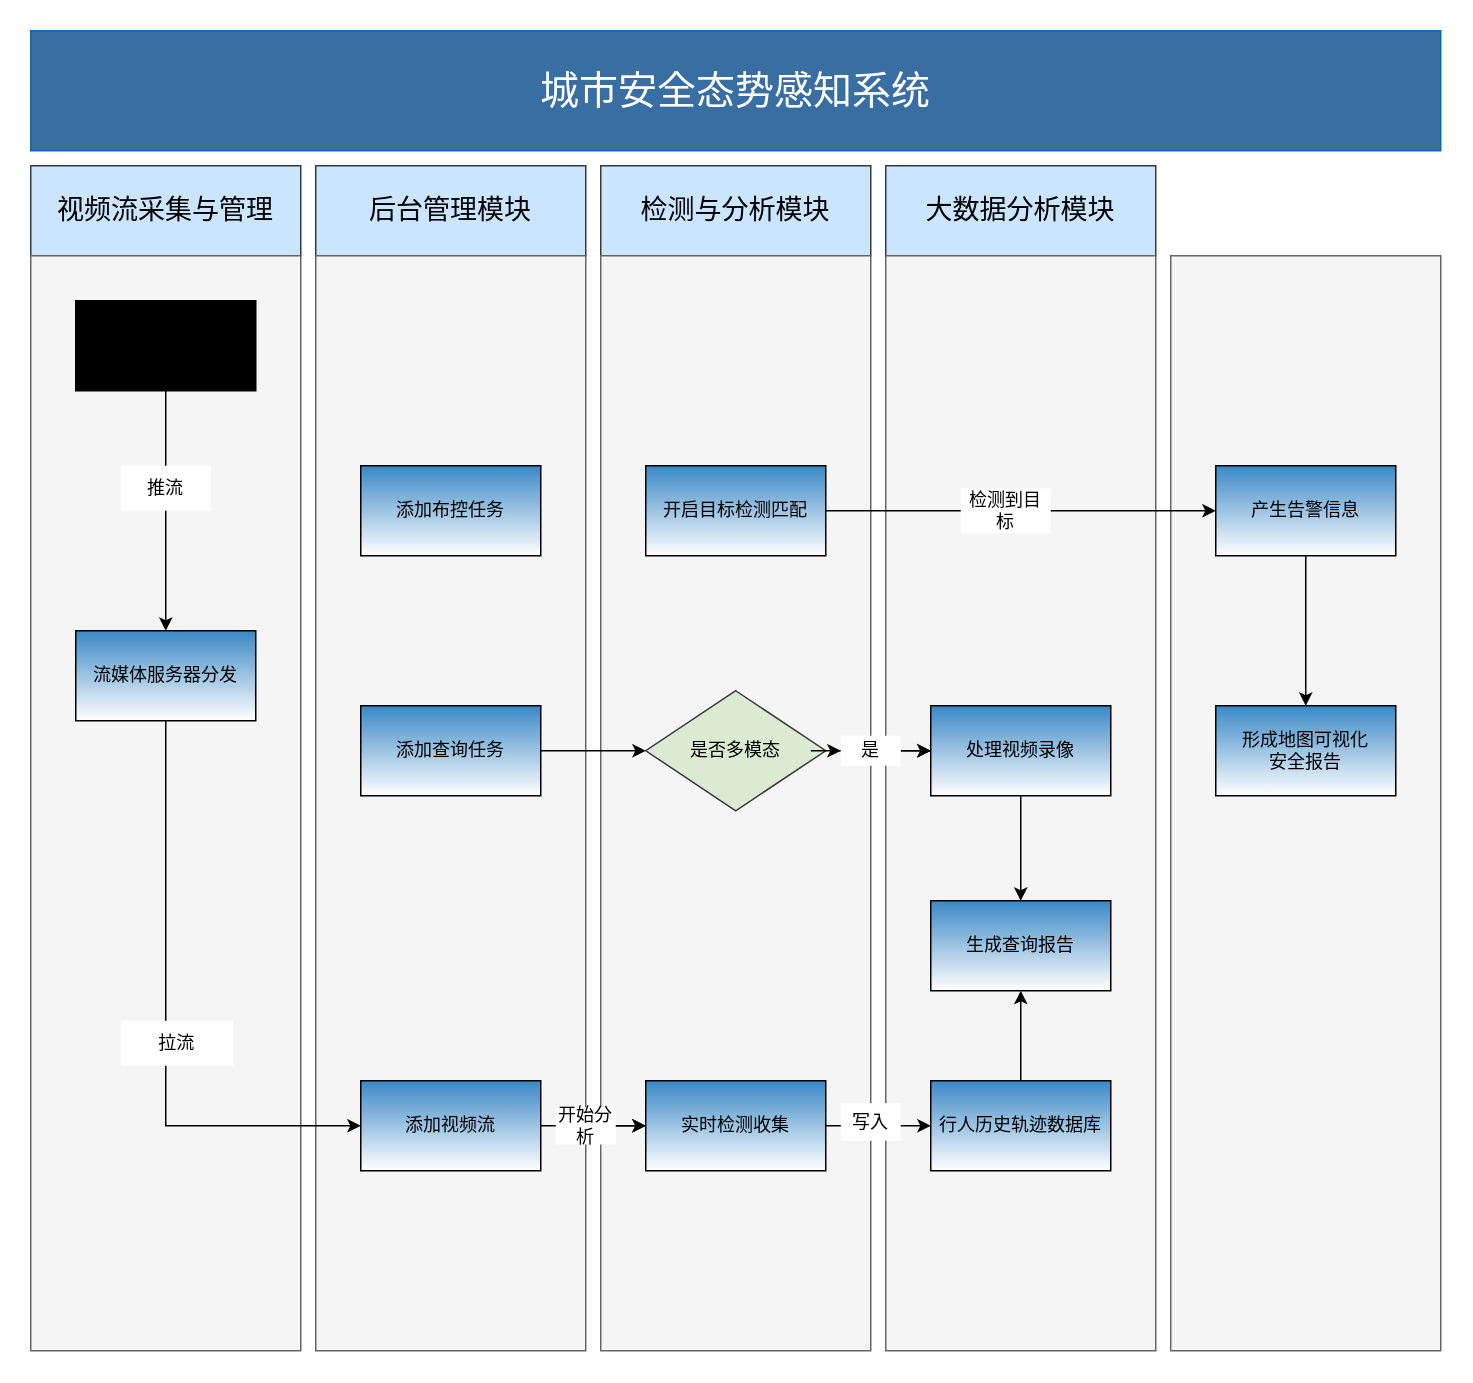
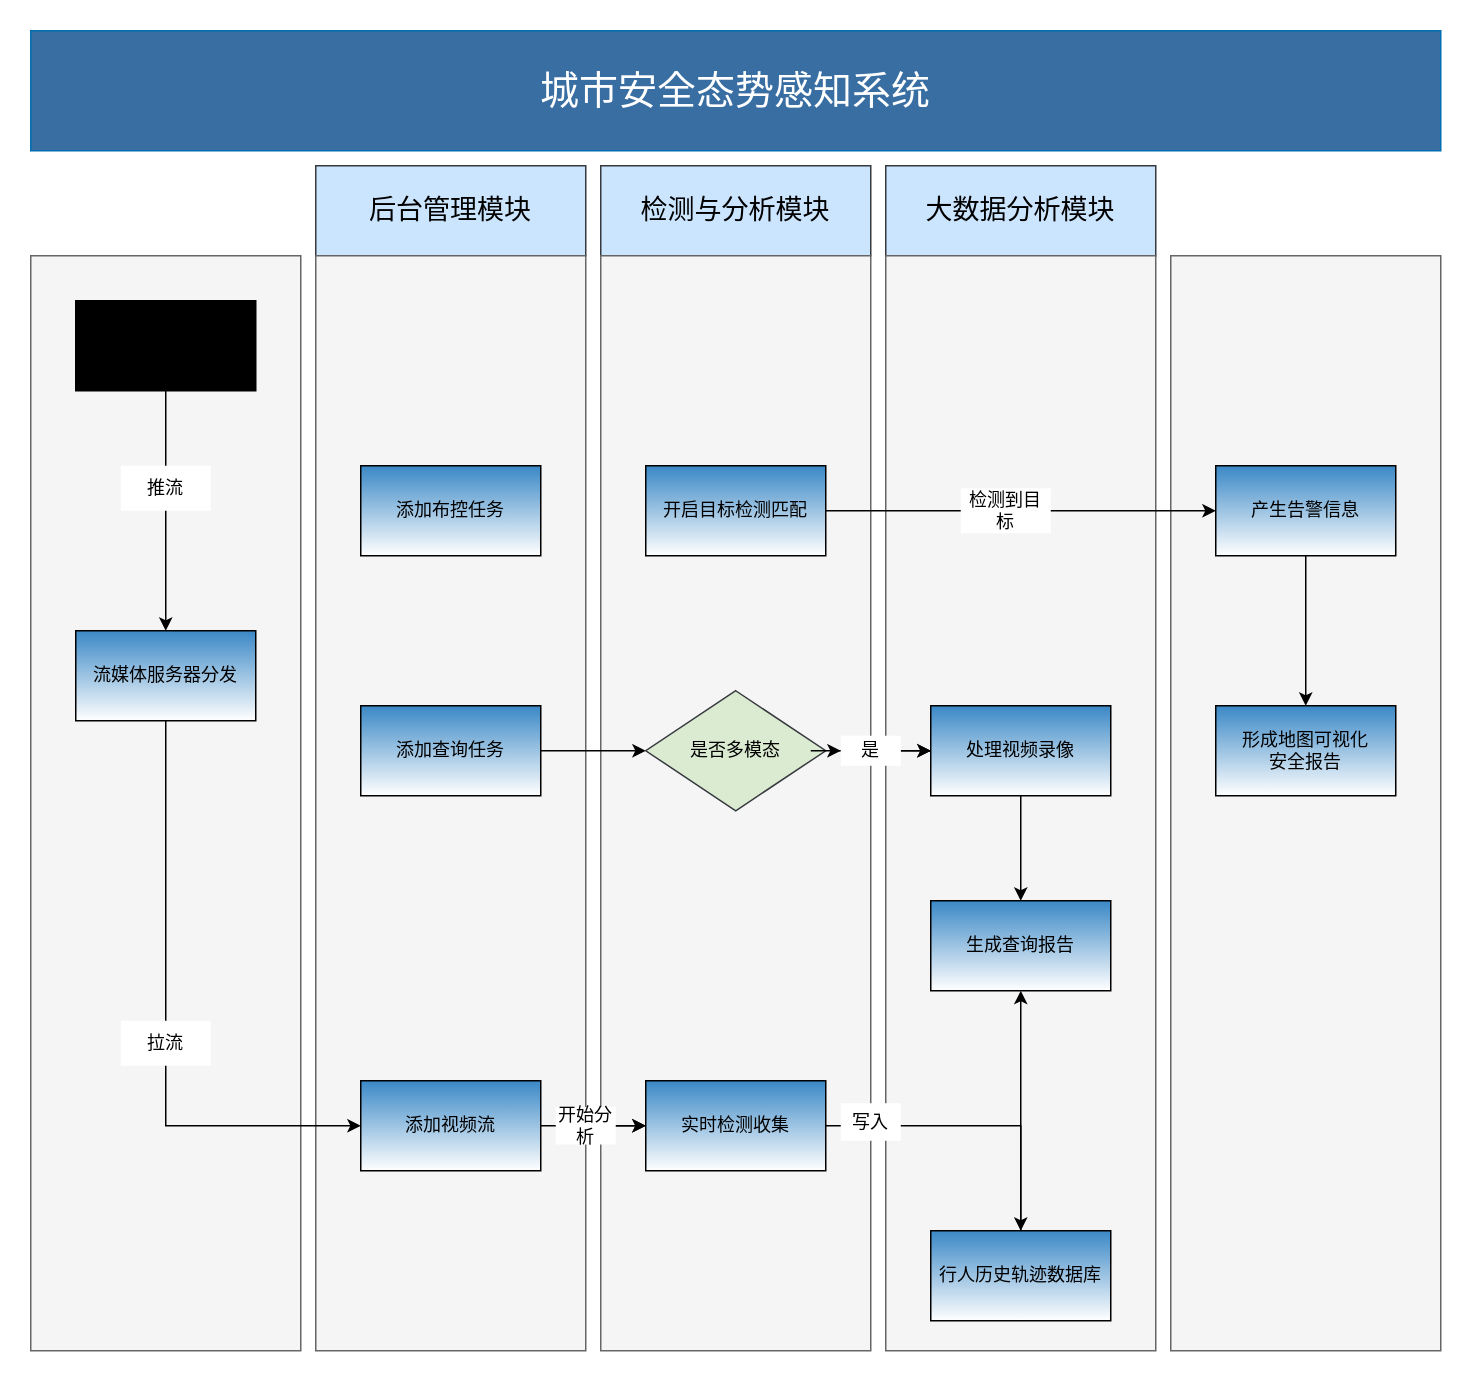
  <mxCell id="0" />
  <mxCell id="1" parent="0" />
  <mxCell id="2" value="&lt;font style=&quot;font-size: 26px;&quot;&gt;城市安全态势感知系统&lt;/font&gt;" style="rounded=0;whiteSpace=wrap;html=1;fillColor=light-dark(#396ea2, #7dbeff);strokeColor=#006EAF;fontColor=#ffffff;" vertex="1" parent="1"><mxGeometry x="20" y="20" width="940" height="80" as="geometry" /></mxCell>
- <mxCell id="3" value="&lt;font style=&quot;font-size: 18px;&quot;&gt;视频流采集与管理&lt;/font&gt;" style="rounded=0;whiteSpace=wrap;html=1;fillColor=#cce5ff;strokeColor=#36393d;" vertex="1" parent="1"><mxGeometry x="20" y="110" width="180" height="60" as="geometry" /></mxCell>
  <mxCell id="4" value="&lt;font style=&quot;font-size: 18px;&quot;&gt;检测与分析模块&lt;/font&gt;" style="rounded=0;whiteSpace=wrap;html=1;fillColor=#cce5ff;strokeColor=#36393d;" vertex="1" parent="1"><mxGeometry x="400" y="110" width="180" height="60" as="geometry" /></mxCell>
  <mxCell id="5" value="大数据分析模块" style="rounded=0;whiteSpace=wrap;html=1;fillColor=#cce5ff;strokeColor=#36393d;fontSize=18;container=0;" vertex="1" parent="1"><mxGeometry x="590" y="110" width="180" height="60" as="geometry" /></mxCell>
  <mxCell id="6" value="&lt;font style=&quot;font-size: 18px;&quot;&gt;后台管理模块&lt;/font&gt;" style="rounded=0;whiteSpace=wrap;html=1;fillColor=#cce5ff;strokeColor=#36393d;" vertex="1" parent="1"><mxGeometry x="210" y="110" width="180" height="60" as="geometry" /></mxCell>
  <mxCell id="7" value="" style="rounded=0;whiteSpace=wrap;html=1;fillColor=#f5f5f5;strokeColor=#666666;fontColor=#333333;" vertex="1" parent="1"><mxGeometry x="20" y="170" width="180" height="730" as="geometry" /></mxCell>
  <mxCell id="8" value="" style="rounded=0;whiteSpace=wrap;html=1;fillColor=#f5f5f5;strokeColor=#666666;fontColor=#333333;" vertex="1" parent="1"><mxGeometry x="400" y="170" width="180" height="730" as="geometry" /></mxCell>
  <mxCell id="9" value="" style="rounded=0;whiteSpace=wrap;html=1;fillColor=#f5f5f5;fontColor=#333333;strokeColor=#666666;" vertex="1" parent="1"><mxGeometry x="590" y="170" width="180" height="730" as="geometry" /></mxCell>
  <mxCell id="10" value="" style="rounded=0;whiteSpace=wrap;html=1;fillColor=#f5f5f5;fontColor=#333333;strokeColor=#666666;" vertex="1" parent="1"><mxGeometry x="780" y="170" width="180" height="730" as="geometry" /></mxCell>
  <mxCell id="11" value="" style="rounded=0;whiteSpace=wrap;html=1;fillColor=#f5f5f5;fontColor=#333333;strokeColor=#666666;" vertex="1" parent="1"><mxGeometry x="210" y="170" width="180" height="730" as="geometry" /></mxCell>
  <mxCell id="12" value="" style="edgeStyle=orthogonalEdgeStyle;rounded=0;orthogonalLoop=1;jettySize=auto;html=1;" edge="1" parent="1" source="13" target="15"><mxGeometry relative="1" as="geometry" /></mxCell>
  <mxCell id="13" value="摄像头接入网络" style="rounded=0;whiteSpace=wrap;html=1;gradientColor=light-dark(#3A88C6,#EDEDED);gradientDirection=north;" vertex="1" parent="1"><mxGeometry x="50" y="200" width="120" height="60" as="geometry" /></mxCell>
  <mxCell id="14" style="edgeStyle=orthogonalEdgeStyle;rounded=0;orthogonalLoop=1;jettySize=auto;html=1;entryX=0;entryY=0.5;entryDx=0;entryDy=0;" edge="1" parent="1" source="15" target="18"><mxGeometry relative="1" as="geometry"><Array as="points"><mxPoint x="110" y="750" /></Array></mxGeometry></mxCell>
  <mxCell id="15" value="流媒体服务器分发" style="whiteSpace=wrap;html=1;rounded=0;gradientColor=#3A88C6;gradientDirection=north;" vertex="1" parent="1"><mxGeometry x="50" y="420" width="120" height="60" as="geometry" /></mxCell>
  <mxCell id="16" value="推流" style="text;html=1;align=center;verticalAlign=middle;whiteSpace=wrap;rounded=0;fillColor=default;" vertex="1" parent="1"><mxGeometry x="80" y="310" width="60" height="30" as="geometry" /></mxCell>
  <mxCell id="17" style="edgeStyle=orthogonalEdgeStyle;rounded=0;orthogonalLoop=1;jettySize=auto;html=1;entryX=0;entryY=0.5;entryDx=0;entryDy=0;" edge="1" parent="1" source="18" target="21"><mxGeometry relative="1" as="geometry" /></mxCell>
  <mxCell id="18" value="添加视频流" style="rounded=0;whiteSpace=wrap;html=1;gradientColor=#3A88C6;gradientDirection=north;" vertex="1" parent="1"><mxGeometry x="240" y="720" width="120" height="60" as="geometry" /></mxCell>
  <mxCell id="19" value="添加布控任务" style="rounded=0;whiteSpace=wrap;html=1;gradientColor=#3A88C6;gradientDirection=north;" vertex="1" parent="1"><mxGeometry x="240" y="310" width="120" height="60" as="geometry" /></mxCell>
  <mxCell id="20" value="" style="edgeStyle=orthogonalEdgeStyle;rounded=0;orthogonalLoop=1;jettySize=auto;html=1;" edge="1" parent="1" source="21" target="23"><mxGeometry relative="1" as="geometry" /></mxCell>
  <mxCell id="21" value="实时检测收集" style="rounded=0;whiteSpace=wrap;html=1;gradientColor=#3A88C6;gradientDirection=north;" vertex="1" parent="1"><mxGeometry x="430" y="720" width="120" height="60" as="geometry" /></mxCell>
  <mxCell id="22" style="edgeStyle=orthogonalEdgeStyle;rounded=0;orthogonalLoop=1;jettySize=auto;html=1;" edge="1" parent="1" source="23" target="38"><mxGeometry relative="1" as="geometry" /></mxCell>
- <mxCell id="23" value="行人历史轨迹数据库" style="rounded=0;whiteSpace=wrap;html=1;gradientColor=#3A88C6;gradientDirection=north;" vertex="1" parent="1"><mxGeometry x="620" y="720" width="120" height="60" as="geometry" /></mxCell>
+ <mxCell id="23" value="行人历史轨迹数据库" style="rounded=0;whiteSpace=wrap;html=1;gradientColor=#3A88C6;gradientDirection=north;" vertex="1" parent="1"><mxGeometry x="620" y="820" width="120" height="60" as="geometry" /></mxCell>
  <mxCell id="24" style="edgeStyle=orthogonalEdgeStyle;rounded=0;orthogonalLoop=1;jettySize=auto;html=1;entryX=0;entryY=0.5;entryDx=0;entryDy=0;" edge="1" parent="1" source="25" target="35"><mxGeometry relative="1" as="geometry" /></mxCell>
  <mxCell id="25" value="开启目标检测匹配" style="rounded=0;whiteSpace=wrap;html=1;gradientColor=#3A88C6;gradientDirection=north;" vertex="1" parent="1"><mxGeometry x="430" y="310" width="120" height="60" as="geometry" /></mxCell>
  <mxCell id="26" style="edgeStyle=orthogonalEdgeStyle;rounded=0;orthogonalLoop=1;jettySize=auto;html=1;" edge="1" parent="1" source="27"><mxGeometry relative="1" as="geometry"><mxPoint x="430" y="500" as="targetPoint" /></mxGeometry></mxCell>
  <mxCell id="27" value="添加查询任务" style="rounded=0;whiteSpace=wrap;html=1;gradientColor=#3A88C6;gradientDirection=north;" vertex="1" parent="1"><mxGeometry x="240" y="470" width="120" height="60" as="geometry" /></mxCell>
  <mxCell id="28" style="edgeStyle=orthogonalEdgeStyle;rounded=0;orthogonalLoop=1;jettySize=auto;html=1;entryX=0;entryY=0.5;entryDx=0;entryDy=0;" edge="1" parent="1" source="37" target="32"><mxGeometry relative="1" as="geometry" /></mxCell>
  <mxCell id="29" style="edgeStyle=orthogonalEdgeStyle;rounded=0;orthogonalLoop=1;jettySize=auto;html=1;entryX=0;entryY=0.5;entryDx=0;entryDy=0;" edge="1" parent="1" source="37" target="32"><mxGeometry relative="1" as="geometry" /></mxCell>
  <mxCell id="30" value="是否多模态" style="rhombus;whiteSpace=wrap;html=1;fillColor=#DAEBD1;strokeColor=#36393d;" vertex="1" parent="1"><mxGeometry x="430" y="460" width="120" height="80" as="geometry" /></mxCell>
  <mxCell id="31" style="edgeStyle=orthogonalEdgeStyle;rounded=0;orthogonalLoop=1;jettySize=auto;html=1;entryX=0.5;entryY=0;entryDx=0;entryDy=0;" edge="1" parent="1" source="32" target="38"><mxGeometry relative="1" as="geometry" /></mxCell>
  <mxCell id="32" value="处理视频录像" style="rounded=0;whiteSpace=wrap;html=1;gradientColor=#3A88C6;gradientDirection=north;" vertex="1" parent="1"><mxGeometry x="620" y="470" width="120" height="60" as="geometry" /></mxCell>
  <mxCell id="33" value="形成&lt;span style=&quot;color: light-dark(rgb(0, 0, 0), rgb(255, 255, 255)); background-color: transparent;&quot;&gt;地图可视化&lt;/span&gt;&lt;div&gt;&lt;span style=&quot;background-color: transparent; color: light-dark(rgb(0, 0, 0), rgb(255, 255, 255));&quot;&gt;安全报告&lt;/span&gt;&lt;/div&gt;" style="rounded=0;whiteSpace=wrap;html=1;gradientColor=#3A88C6;gradientDirection=north;" vertex="1" parent="1"><mxGeometry x="810" y="470" width="120" height="60" as="geometry" /></mxCell>
  <mxCell id="34" style="edgeStyle=orthogonalEdgeStyle;rounded=0;orthogonalLoop=1;jettySize=auto;html=1;entryX=0.5;entryY=0;entryDx=0;entryDy=0;" edge="1" parent="1" source="35" target="33"><mxGeometry relative="1" as="geometry" /></mxCell>
  <mxCell id="35" value="产生告警信息" style="rounded=0;whiteSpace=wrap;html=1;gradientColor=#3A88C6;gradientDirection=north;" vertex="1" parent="1"><mxGeometry x="810" y="310" width="120" height="60" as="geometry" /></mxCell>
  <mxCell id="36" value="" style="edgeStyle=orthogonalEdgeStyle;rounded=0;orthogonalLoop=1;jettySize=auto;html=1;entryX=0;entryY=0.5;entryDx=0;entryDy=0;" edge="1" parent="1" source="30" target="37"><mxGeometry relative="1" as="geometry"><mxPoint x="550" y="500" as="sourcePoint" /><mxPoint x="620" y="500" as="targetPoint" /></mxGeometry></mxCell>
  <mxCell id="37" value="是" style="text;html=1;align=center;verticalAlign=middle;whiteSpace=wrap;rounded=0;aspect=fixed;fillColor=default;" vertex="1" parent="1"><mxGeometry x="560" y="490" width="40" height="20" as="geometry" /></mxCell>
  <mxCell id="38" value="生成查询报告" style="rounded=0;whiteSpace=wrap;html=1;gradientColor=#3A88C6;gradientDirection=north;" vertex="1" parent="1"><mxGeometry x="620" y="600" width="120" height="60" as="geometry" /></mxCell>
- <mxCell id="39" value="拉流" style="text;html=1;align=center;verticalAlign=middle;whiteSpace=wrap;rounded=0;fillColor=default;" vertex="1" parent="1"><mxGeometry x="80" y="680" width="75" height="30" as="geometry" /></mxCell>
+ <mxCell id="39" value="拉流" style="text;html=1;align=center;verticalAlign=middle;whiteSpace=wrap;rounded=0;fillColor=default;" vertex="1" parent="1"><mxGeometry x="80" y="680" width="60" height="30" as="geometry" /></mxCell>
  <mxCell id="40" value="写入" style="text;html=1;align=center;verticalAlign=middle;whiteSpace=wrap;rounded=0;fillColor=default;" vertex="1" parent="1"><mxGeometry x="560" y="735" width="40" height="25" as="geometry" /></mxCell>
  <mxCell id="41" style="edgeStyle=orthogonalEdgeStyle;rounded=0;orthogonalLoop=1;jettySize=auto;html=1;exitX=0;exitY=0.5;exitDx=0;exitDy=0;entryX=0;entryY=0.5;entryDx=0;entryDy=0;" edge="1" parent="1" source="42" target="21"><mxGeometry relative="1" as="geometry"><Array as="points"><mxPoint x="400" y="750" /><mxPoint x="400" y="750" /></Array></mxGeometry></mxCell>
  <mxCell id="42" value="开始分析" style="text;html=1;align=center;verticalAlign=middle;whiteSpace=wrap;rounded=0;fillColor=default;" vertex="1" parent="1"><mxGeometry x="370" y="737.5" width="40" height="25" as="geometry" /></mxCell>
  <mxCell id="43" value="检测到目标" style="text;html=1;align=center;verticalAlign=middle;whiteSpace=wrap;rounded=0;fillColor=default;" vertex="1" parent="1"><mxGeometry x="640" y="325" width="60" height="30" as="geometry" /></mxCell>
